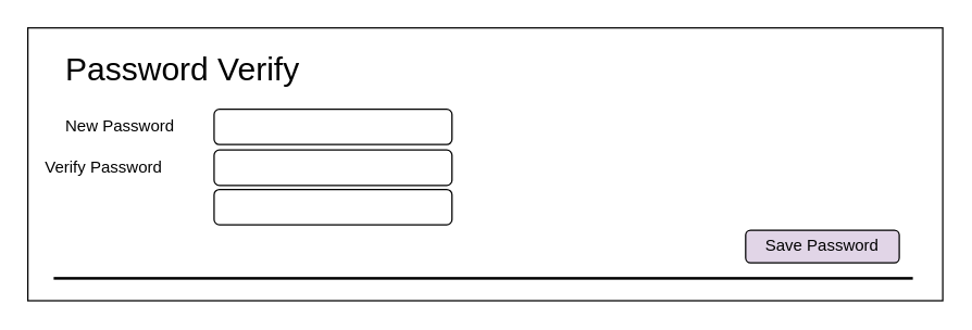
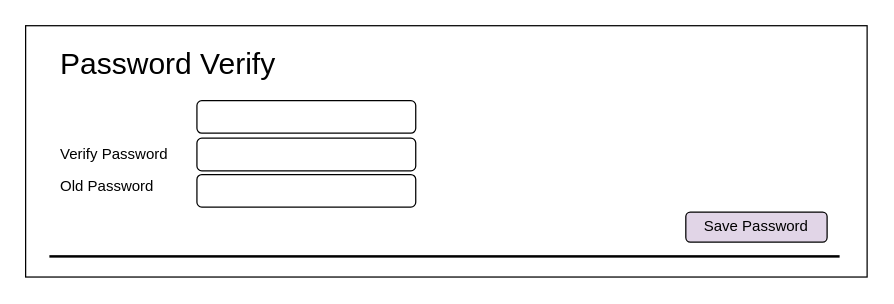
  <mxCell id="0" />
  <mxCell id="1" parent="0" />
  <mxCell id="2" value="" style="rounded=0;whiteSpace=wrap;html=1;" parent="1" vertex="1"><mxGeometry x="20" y="20" width="673" height="201" as="geometry" /></mxCell>
  <mxCell id="3" value="" style="rounded=1;whiteSpace=wrap;html=1;" parent="1" vertex="1"><mxGeometry x="157" y="80" width="175" height="26" as="geometry" /></mxCell>
- <mxCell id="4" value="New Password" style="text;html=1;strokeColor=none;fillColor=none;align=left;verticalAlign=middle;whiteSpace=wrap;rounded=0;" parent="1" vertex="1"><mxGeometry x="46" y="83" width="102" height="20" as="geometry" /></mxCell>
- <mxCell id="5" value="Verify Password" style="text;html=1;strokeColor=none;fillColor=none;align=left;verticalAlign=middle;whiteSpace=wrap;rounded=0;" parent="1" vertex="1"><mxGeometry x="31" y="113" width="96" height="20" as="geometry" /></mxCell>
+ <mxCell id="5" value="Verify Password" style="text;html=1;strokeColor=none;fillColor=none;align=left;verticalAlign=middle;whiteSpace=wrap;rounded=0;" parent="1" vertex="1"><mxGeometry x="46" y="113" width="96" height="20" as="geometry" /></mxCell>
  <mxCell id="6" value="" style="rounded=1;whiteSpace=wrap;html=1;" parent="1" vertex="1"><mxGeometry x="157" y="110" width="175" height="26" as="geometry" /></mxCell>
  <mxCell id="7" value="" style="rounded=1;whiteSpace=wrap;html=1;" parent="1" vertex="1"><mxGeometry x="157" y="139" width="175" height="26" as="geometry" /></mxCell>
  <mxCell id="8" value="Save Password" style="rounded=1;whiteSpace=wrap;html=1;fillColor=#e1d5e7;" parent="1" vertex="1"><mxGeometry x="548" y="169" width="113" height="24" as="geometry" /></mxCell>
  <mxCell id="9" value="" style="rounded=0;whiteSpace=wrap;html=1;" parent="1" vertex="1"><mxGeometry x="39.5" y="204" width="631" height="1" as="geometry" /></mxCell>
  <mxCell id="10" value="&lt;font style=&quot;font-size: 24px&quot;&gt;Password Verify&lt;/font&gt;" style="text;html=1;strokeColor=none;fillColor=none;align=left;verticalAlign=middle;whiteSpace=wrap;rounded=0;" parent="1" vertex="1"><mxGeometry x="46" y="41" width="416" height="20" as="geometry" /></mxCell>
+ <mxCell id="11" value="Old Password" style="text;html=1;strokeColor=none;fillColor=none;align=left;verticalAlign=middle;whiteSpace=wrap;rounded=0;" vertex="1" parent="1"><mxGeometry x="46" y="139" width="96" height="20" as="geometry" /></mxCell>
